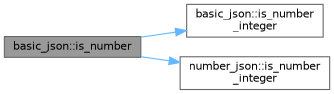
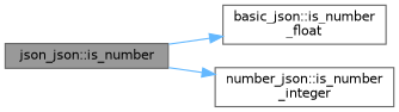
  digraph {
    fontname="DejaVu Sans"
    rankdir=LR
    node [color=grey40 fillcolor=white fontname="DejaVu Sans" fontsize=10 shape=box style=filled]
    edge [color=steelblue1 fontname="DejaVu Sans" fontsize=10 labelfontname=Helvetica labelfontsize=10 style=solid]
-   n1 [color=gray40 fillcolor=grey60 fontcolor=black height=0.2 label="basic_json::is_number" width=0.4]
-   n2 [height=0.2 label="basic_json::is_number\l_integer" width=0.4]
+   n1 [color=gray40 fillcolor=grey60 fontcolor=black height=0.2 label="json_json::is_number" width=0.4]
+   n2 [height=0.2 label="basic_json::is_number\l_float" width=0.4]
    n3 [height=0.2 label="number_json::is_number\l_integer" width=0.4]
    n1 -> n2
    n1 -> n3
  }
